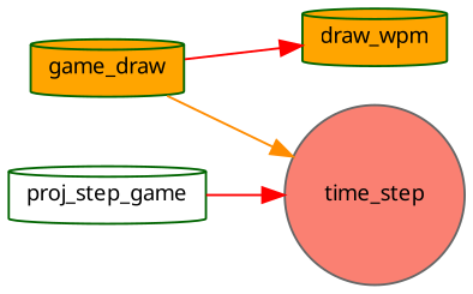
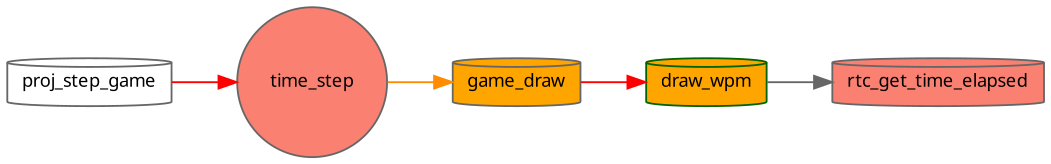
  digraph {
    fontname="Noto Sans"
    rankdir=RL
    node [color=darkgreen fillcolor=salmon fontname="Noto Sans" fontsize=10 shape=cylinder style=filled]
    edge [color=red dir=back fontname="Noto Sans" fontsize=10 labelfontname=Helvetica labelfontsize=10 style=solid]
+   n1 [color=gray40 fontcolor=black height=0.2 label=rtc_get_time_elapsed width=0.4]
    n2 [fillcolor=orange height=0.2 label=draw_wpm width=0.4]
-   n3 [fillcolor=orange height=0.2 label=game_draw width=0.4]
+   n3 [color=gray40 fillcolor=orange height=0.2 label=game_draw width=0.4]
    n4 [color=gray40 height=0.2 label=time_step shape=circle width=0.4]
-   n5 [fillcolor=white height=0.2 label=proj_step_game width=0.4]
+   n5 [color=gray40 fillcolor=white height=0.2 label=proj_step_game width=0.4]
+   n1 -> n2 [color=gray40]
    n2 -> n3
-   n4 -> n3 [color=darkorange]
+   n3 -> n4 [color=darkorange]
    n4 -> n5
  }
